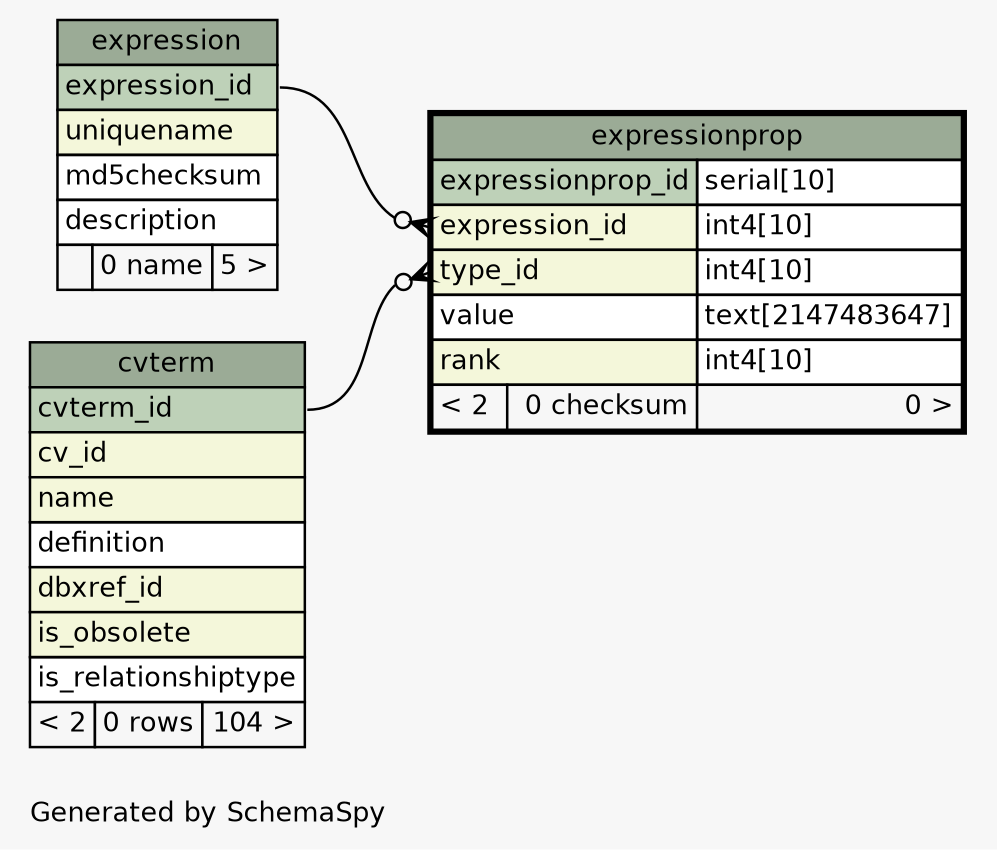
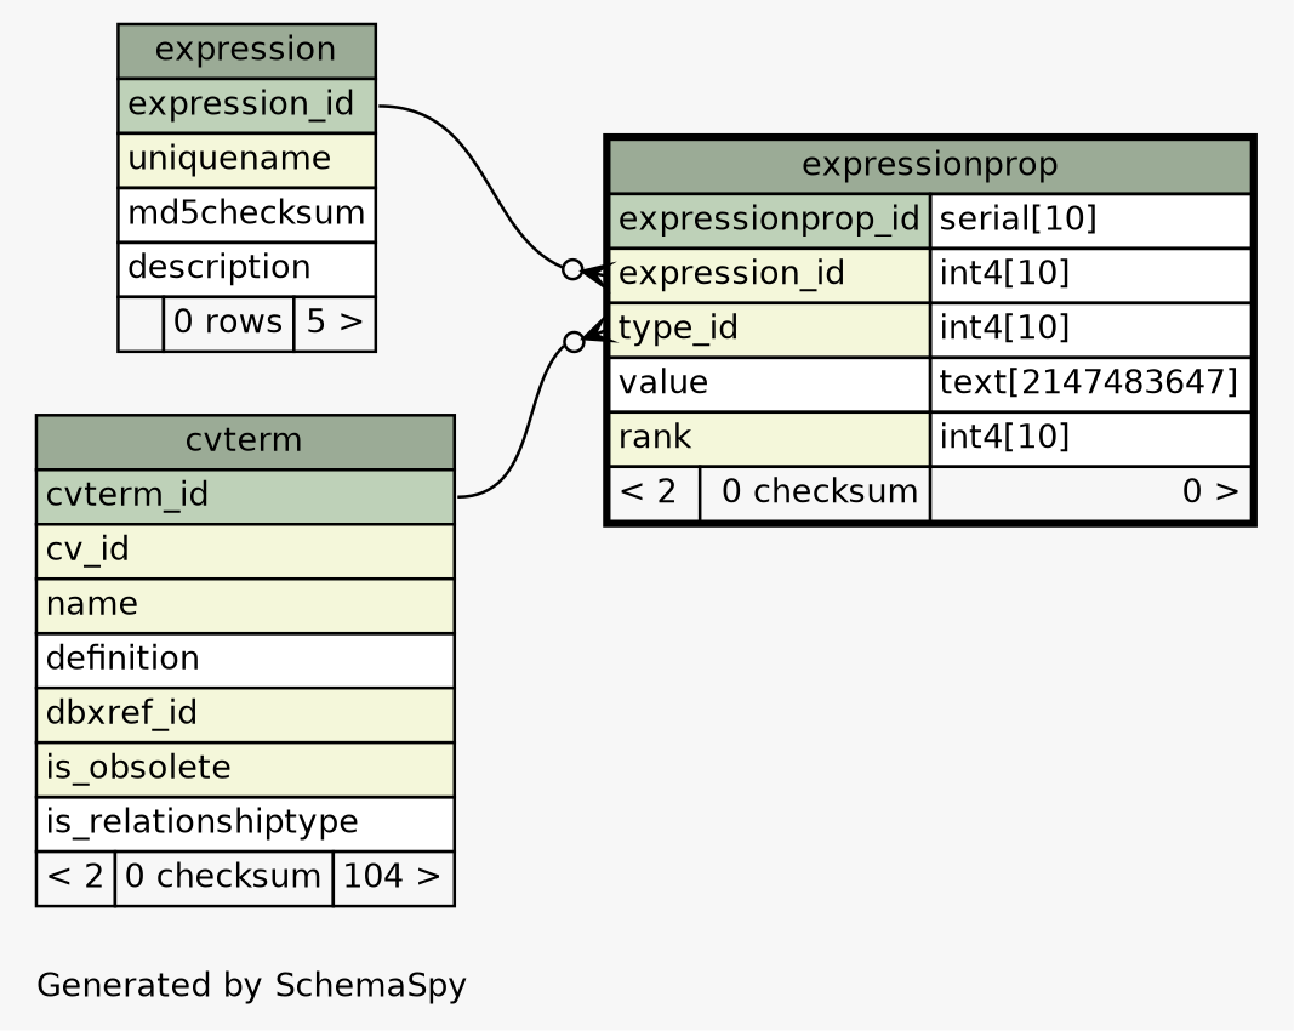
  digraph {
    bgcolor="#f7f7f7"
    fontname=Helvetica
    fontsize=11
    label="\nGenerated by SchemaSpy"
    labeljust=l
    nodesep=0.18
    rankdir=RL
    ranksep=0.46
    node [fontname=Helvetica fontsize=11 shape=plaintext]
    edge [arrowhead=none arrowsize=0.8 arrowtail=crowodot dir=back]
    n1 [label=<     <TABLE BORDER="2" CELLBORDER="1" CELLSPACING="0" BGCOLOR="#ffffff">       <TR><TD COLSPAN="3" BGCOLOR="#9bab96" ALIGN="CENTER">expressionprop</TD></TR>       <TR><TD PORT="expressionprop_id" COLSPAN="2" BGCOLOR="#bed1b8" ALIGN="LEFT">expressionprop_id</TD><TD PORT="expressionprop_id.type" ALIGN="LEFT">serial[10]</TD></TR>       <TR><TD PORT="expression_id" COLSPAN="2" BGCOLOR="#f4f7da" ALIGN="LEFT">expression_id</TD><TD PORT="expression_id.type" ALIGN="LEFT">int4[10]</TD></TR>       <TR><TD PORT="type_id" COLSPAN="2" BGCOLOR="#f4f7da" ALIGN="LEFT">type_id</TD><TD PORT="type_id.type" ALIGN="LEFT">int4[10]</TD></TR>       <TR><TD PORT="value" COLSPAN="2" ALIGN="LEFT">value</TD><TD PORT="value.type" ALIGN="LEFT">text[2147483647]</TD></TR>       <TR><TD PORT="rank" COLSPAN="2" BGCOLOR="#f4f7da" ALIGN="LEFT">rank</TD><TD PORT="rank.type" ALIGN="LEFT">int4[10]</TD></TR>       <TR><TD ALIGN="LEFT" BGCOLOR="#f7f7f7">&lt; 2</TD><TD ALIGN="RIGHT" BGCOLOR="#f7f7f7">0 checksum</TD><TD ALIGN="RIGHT" BGCOLOR="#f7f7f7">0 &gt;</TD></TR>     </TABLE>>]
-   n2 [label=<     <TABLE BORDER="0" CELLBORDER="1" CELLSPACING="0" BGCOLOR="#ffffff">       <TR><TD COLSPAN="3" BGCOLOR="#9bab96" ALIGN="CENTER">expression</TD></TR>       <TR><TD PORT="expression_id" COLSPAN="3" BGCOLOR="#bed1b8" ALIGN="LEFT">expression_id</TD></TR>       <TR><TD PORT="uniquename" COLSPAN="3" BGCOLOR="#f4f7da" ALIGN="LEFT">uniquename</TD></TR>       <TR><TD PORT="md5checksum" COLSPAN="3" ALIGN="LEFT">md5checksum</TD></TR>       <TR><TD PORT="description" COLSPAN="3" ALIGN="LEFT">description</TD></TR>       <TR><TD ALIGN="LEFT" BGCOLOR="#f7f7f7">  </TD><TD ALIGN="RIGHT" BGCOLOR="#f7f7f7">0 name</TD><TD ALIGN="RIGHT" BGCOLOR="#f7f7f7">5 &gt;</TD></TR>     </TABLE>>]
-   n3 [label=<     <TABLE BORDER="0" CELLBORDER="1" CELLSPACING="0" BGCOLOR="#ffffff">       <TR><TD COLSPAN="3" BGCOLOR="#9bab96" ALIGN="CENTER">cvterm</TD></TR>       <TR><TD PORT="cvterm_id" COLSPAN="3" BGCOLOR="#bed1b8" ALIGN="LEFT">cvterm_id</TD></TR>       <TR><TD PORT="cv_id" COLSPAN="3" BGCOLOR="#f4f7da" ALIGN="LEFT">cv_id</TD></TR>       <TR><TD PORT="name" COLSPAN="3" BGCOLOR="#f4f7da" ALIGN="LEFT">name</TD></TR>       <TR><TD PORT="definition" COLSPAN="3" ALIGN="LEFT">definition</TD></TR>       <TR><TD PORT="dbxref_id" COLSPAN="3" BGCOLOR="#f4f7da" ALIGN="LEFT">dbxref_id</TD></TR>       <TR><TD PORT="is_obsolete" COLSPAN="3" BGCOLOR="#f4f7da" ALIGN="LEFT">is_obsolete</TD></TR>       <TR><TD PORT="is_relationshiptype" COLSPAN="3" ALIGN="LEFT">is_relationshiptype</TD></TR>       <TR><TD ALIGN="LEFT" BGCOLOR="#f7f7f7">&lt; 2</TD><TD ALIGN="RIGHT" BGCOLOR="#f7f7f7">0 rows</TD><TD ALIGN="RIGHT" BGCOLOR="#f7f7f7">104 &gt;</TD></TR>     </TABLE>>]
+   n2 [label=<     <TABLE BORDER="0" CELLBORDER="1" CELLSPACING="0" BGCOLOR="#ffffff">       <TR><TD COLSPAN="3" BGCOLOR="#9bab96" ALIGN="CENTER">expression</TD></TR>       <TR><TD PORT="expression_id" COLSPAN="3" BGCOLOR="#bed1b8" ALIGN="LEFT">expression_id</TD></TR>       <TR><TD PORT="uniquename" COLSPAN="3" BGCOLOR="#f4f7da" ALIGN="LEFT">uniquename</TD></TR>       <TR><TD PORT="md5checksum" COLSPAN="3" ALIGN="LEFT">md5checksum</TD></TR>       <TR><TD PORT="description" COLSPAN="3" ALIGN="LEFT">description</TD></TR>       <TR><TD ALIGN="LEFT" BGCOLOR="#f7f7f7">  </TD><TD ALIGN="RIGHT" BGCOLOR="#f7f7f7">0 rows</TD><TD ALIGN="RIGHT" BGCOLOR="#f7f7f7">5 &gt;</TD></TR>     </TABLE>>]
+   n3 [label=<     <TABLE BORDER="0" CELLBORDER="1" CELLSPACING="0" BGCOLOR="#ffffff">       <TR><TD COLSPAN="3" BGCOLOR="#9bab96" ALIGN="CENTER">cvterm</TD></TR>       <TR><TD PORT="cvterm_id" COLSPAN="3" BGCOLOR="#bed1b8" ALIGN="LEFT">cvterm_id</TD></TR>       <TR><TD PORT="cv_id" COLSPAN="3" BGCOLOR="#f4f7da" ALIGN="LEFT">cv_id</TD></TR>       <TR><TD PORT="name" COLSPAN="3" BGCOLOR="#f4f7da" ALIGN="LEFT">name</TD></TR>       <TR><TD PORT="definition" COLSPAN="3" ALIGN="LEFT">definition</TD></TR>       <TR><TD PORT="dbxref_id" COLSPAN="3" BGCOLOR="#f4f7da" ALIGN="LEFT">dbxref_id</TD></TR>       <TR><TD PORT="is_obsolete" COLSPAN="3" BGCOLOR="#f4f7da" ALIGN="LEFT">is_obsolete</TD></TR>       <TR><TD PORT="is_relationshiptype" COLSPAN="3" ALIGN="LEFT">is_relationshiptype</TD></TR>       <TR><TD ALIGN="LEFT" BGCOLOR="#f7f7f7">&lt; 2</TD><TD ALIGN="RIGHT" BGCOLOR="#f7f7f7">0 checksum</TD><TD ALIGN="RIGHT" BGCOLOR="#f7f7f7">104 &gt;</TD></TR>     </TABLE>>]
    n1 -> n2 [headport="expression_id:e" tailport="expression_id:w"]
    n1 -> n3 [headport="cvterm_id:e" tailport="type_id:w"]
  }
